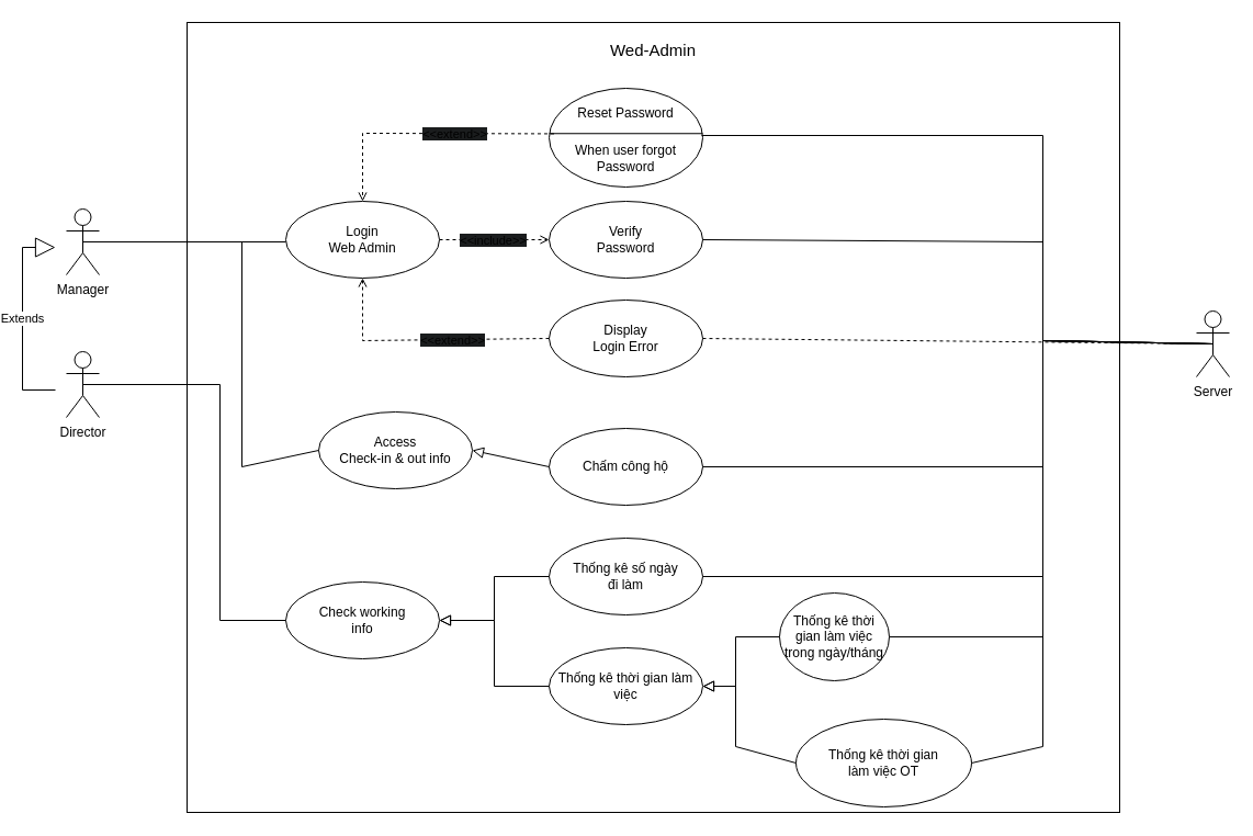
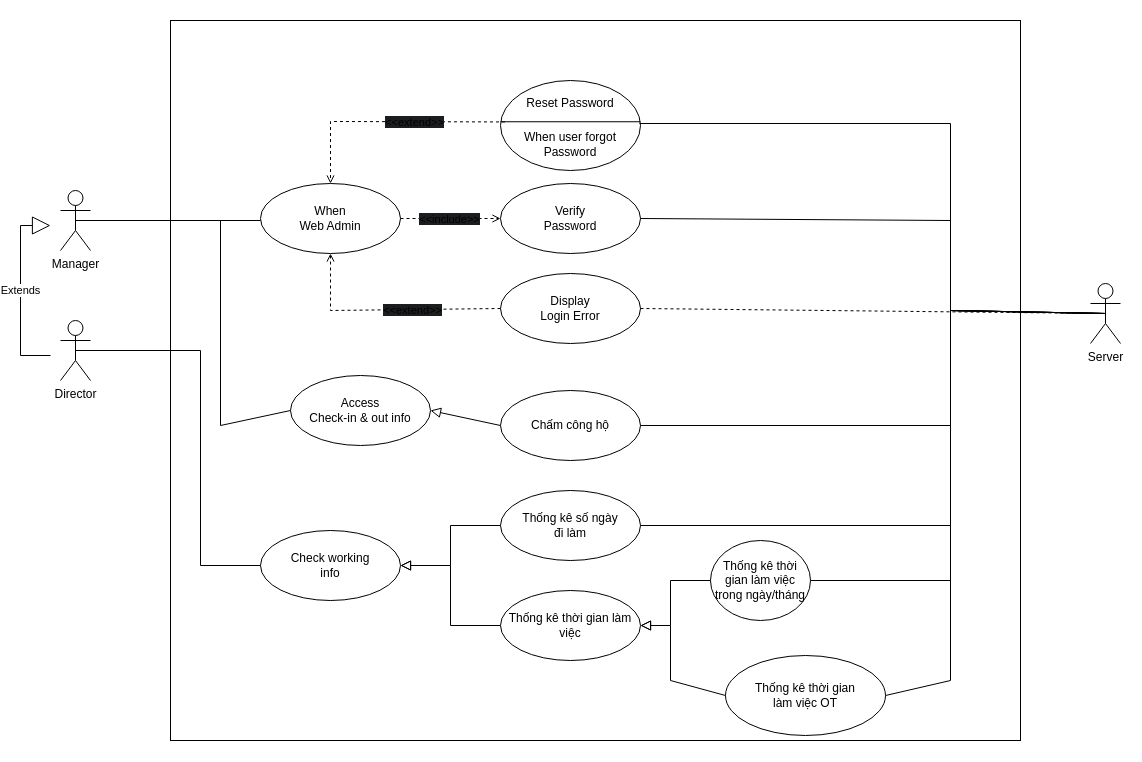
  <mxCell id="0" />
  <mxCell id="1" parent="0" />
  <mxCell id="2" value="" style="rounded=0;whiteSpace=wrap;html=1;" parent="1" vertex="1"><mxGeometry x="170" y="20" width="850" height="720" as="geometry" /></mxCell>
  <mxCell id="3" value="Access&lt;br&gt;Check-in &amp;amp; out info" style="ellipse;whiteSpace=wrap;html=1;" parent="1" vertex="1"><mxGeometry x="290" y="375" width="140" height="70" as="geometry" /></mxCell>
  <mxCell id="4" value="Chấm công hộ" style="ellipse;whiteSpace=wrap;html=1;" parent="1" vertex="1"><mxGeometry x="500" y="390" width="140" height="70" as="geometry" /></mxCell>
- <mxCell id="5" value="Login&lt;br&gt;Web Admin" style="ellipse;whiteSpace=wrap;html=1;" parent="1" vertex="1"><mxGeometry x="260" y="183" width="140" height="70" as="geometry" /></mxCell>
+ <mxCell id="5" value="When&lt;br&gt;Web Admin" style="ellipse;whiteSpace=wrap;html=1;" parent="1" vertex="1"><mxGeometry x="260" y="183" width="140" height="70" as="geometry" /></mxCell>
  <mxCell id="6" value="Thống kê số ngày&lt;br&gt;đi làm" style="ellipse;whiteSpace=wrap;html=1;" parent="1" vertex="1"><mxGeometry x="500" y="490" width="140" height="70" as="geometry" /></mxCell>
  <mxCell id="7" value="Thống kê thời gian làm việc" style="ellipse;whiteSpace=wrap;html=1;" parent="1" vertex="1"><mxGeometry x="500" y="590" width="140" height="70" as="geometry" /></mxCell>
  <mxCell id="8" value="Thống kê thời gian làm việc trong ngày/tháng" style="ellipse;whiteSpace=wrap;html=1;" parent="1" vertex="1"><mxGeometry x="710" y="540" width="100" height="80" as="geometry" /></mxCell>
  <mxCell id="9" value="Thống kê thời gian &lt;br&gt;làm việc OT" style="ellipse;whiteSpace=wrap;html=1;" parent="1" vertex="1"><mxGeometry x="725" y="655" width="160" height="80" as="geometry" /></mxCell>
  <mxCell id="10" value="Director" style="shape=umlActor;verticalLabelPosition=bottom;verticalAlign=top;html=1;" parent="1" vertex="1"><mxGeometry x="60" y="320" width="30" height="60" as="geometry" /></mxCell>
  <mxCell id="11" value="Manager" style="shape=umlActor;verticalLabelPosition=bottom;verticalAlign=top;html=1;" parent="1" vertex="1"><mxGeometry x="60" y="190" width="30" height="60" as="geometry" /></mxCell>
  <mxCell id="12" value="Extends" style="endArrow=block;endSize=16;endFill=0;html=1;rounded=0;" parent="1" edge="1"><mxGeometry width="160" relative="1" as="geometry"><mxPoint x="50" y="355" as="sourcePoint" /><mxPoint x="50" y="225" as="targetPoint" /><Array as="points"><mxPoint x="20" y="355" /><mxPoint x="20" y="225" /></Array></mxGeometry></mxCell>
- <mxCell id="13" value="&lt;font style=&quot;font-size: 15px;&quot;&gt;Wed-Admin&lt;/font&gt;" style="text;html=1;align=center;verticalAlign=middle;whiteSpace=wrap;rounded=0;" parent="1" vertex="1"><mxGeometry x="170" y="30" width="850" height="30" as="geometry" /></mxCell>
  <mxCell id="14" value="Server" style="shape=umlActor;verticalLabelPosition=bottom;verticalAlign=top;html=1;" vertex="1" parent="1"><mxGeometry x="1090" y="283" width="30" height="60" as="geometry" /></mxCell>
  <mxCell id="15" value="Verify&lt;br&gt;Password" style="ellipse;whiteSpace=wrap;html=1;" vertex="1" parent="1"><mxGeometry x="500" y="183" width="140" height="70" as="geometry" /></mxCell>
  <mxCell id="16" value="Display&lt;br&gt;Login Error" style="ellipse;whiteSpace=wrap;html=1;" vertex="1" parent="1"><mxGeometry x="500" y="273" width="140" height="70" as="geometry" /></mxCell>
  <mxCell id="17" value="" style="shape=ellipse;container=1;horizontal=1;horizontalStack=0;resizeParent=1;resizeParentMax=0;resizeLast=0;html=1;dashed=0;collapsible=0;" vertex="1" parent="1"><mxGeometry x="500" y="80" width="140" height="90" as="geometry" /></mxCell>
  <mxCell id="18" value="Reset Password" style="html=1;strokeColor=none;fillColor=none;align=center;verticalAlign=middle;rotatable=0;whiteSpace=wrap;" vertex="1" parent="17"><mxGeometry y="7.5" width="140" height="30" as="geometry" /></mxCell>
  <mxCell id="19" value="" style="line;strokeWidth=1;fillColor=none;rotatable=0;labelPosition=right;points=[];portConstraint=eastwest;dashed=0;resizeWidth=1;" vertex="1" parent="17"><mxGeometry y="37.5" width="140" height="7.5" as="geometry" /></mxCell>
  <mxCell id="20" value="When user forgot&lt;br&gt;Password" style="text;html=1;align=center;verticalAlign=middle;rotatable=0;fillColor=none;strokeColor=none;whiteSpace=wrap;" vertex="1" parent="17"><mxGeometry y="45" width="140" height="37.5" as="geometry" /></mxCell>
  <mxCell id="21" value="" style="html=1;verticalAlign=bottom;labelBackgroundColor=none;endArrow=open;endFill=0;dashed=1;rounded=0;entryX=0.5;entryY=0;entryDx=0;entryDy=0;exitX=0.032;exitY=0.526;exitDx=0;exitDy=0;exitPerimeter=0;" edge="1" parent="1" source="19" target="5"><mxGeometry width="160" relative="1" as="geometry"><mxPoint x="520" y="290" as="sourcePoint" /><mxPoint x="680" y="290" as="targetPoint" /><Array as="points"><mxPoint x="330" y="121" /></Array></mxGeometry></mxCell>
  <mxCell id="22" value="&lt;span style=&quot;background-color: rgb(27, 29, 30);&quot;&gt;&amp;lt;&amp;lt;extend&amp;gt;&amp;gt;&lt;/span&gt;" style="edgeLabel;html=1;align=center;verticalAlign=middle;resizable=0;points=[];" vertex="1" connectable="0" parent="21"><mxGeometry x="-0.312" y="1" relative="1" as="geometry"><mxPoint x="-10" y="-1" as="offset" /></mxGeometry></mxCell>
  <mxCell id="23" value="" style="html=1;verticalAlign=bottom;labelBackgroundColor=none;endArrow=open;endFill=0;dashed=1;rounded=0;exitX=0;exitY=0.5;exitDx=0;exitDy=0;entryX=0.5;entryY=1;entryDx=0;entryDy=0;" edge="1" parent="1" source="16" target="5"><mxGeometry x="-0.22" y="2" width="160" relative="1" as="geometry"><mxPoint x="520" y="290" as="sourcePoint" /><mxPoint x="680" y="290" as="targetPoint" /><Array as="points"><mxPoint x="330" y="310" /></Array><mxPoint as="offset" /></mxGeometry></mxCell>
  <mxCell id="24" value="&lt;span style=&quot;background-color: rgb(27, 29, 30);&quot;&gt;&amp;lt;&amp;lt;extend&amp;gt;&amp;gt;&lt;/span&gt;" style="edgeLabel;html=1;align=center;verticalAlign=middle;resizable=0;points=[];" vertex="1" connectable="0" parent="23"><mxGeometry x="-0.229" y="2" relative="1" as="geometry"><mxPoint x="-1" y="-2" as="offset" /></mxGeometry></mxCell>
  <mxCell id="25" value="" style="html=1;verticalAlign=bottom;labelBackgroundColor=none;endArrow=open;endFill=0;dashed=1;rounded=0;exitX=1;exitY=0.5;exitDx=0;exitDy=0;entryX=0;entryY=0.5;entryDx=0;entryDy=0;" edge="1" parent="1" source="5" target="15"><mxGeometry width="160" relative="1" as="geometry"><mxPoint x="470" y="240" as="sourcePoint" /><mxPoint x="630" y="240" as="targetPoint" /></mxGeometry></mxCell>
  <mxCell id="26" value="&lt;span style=&quot;background-color: rgb(27, 29, 30);&quot;&gt;&amp;lt;&amp;lt;include&amp;gt;&amp;gt;&lt;/span&gt;" style="edgeLabel;html=1;align=center;verticalAlign=middle;resizable=0;points=[];" vertex="1" connectable="0" parent="25"><mxGeometry x="-0.039" relative="1" as="geometry"><mxPoint as="offset" /></mxGeometry></mxCell>
  <mxCell id="27" value="" style="endArrow=none;html=1;rounded=0;exitX=0.5;exitY=0.5;exitDx=0;exitDy=0;exitPerimeter=0;" edge="1" parent="1" source="11"><mxGeometry width="50" height="50" relative="1" as="geometry"><mxPoint x="570" y="450" as="sourcePoint" /><mxPoint x="260" y="220" as="targetPoint" /></mxGeometry></mxCell>
  <mxCell id="28" value="" style="endArrow=none;html=1;rounded=0;exitX=0.5;exitY=0.5;exitDx=0;exitDy=0;exitPerimeter=0;entryX=0;entryY=0.5;entryDx=0;entryDy=0;" edge="1" parent="1" source="11" target="3"><mxGeometry width="50" height="50" relative="1" as="geometry"><mxPoint x="85" y="230" as="sourcePoint" /><mxPoint x="270" y="228" as="targetPoint" /><Array as="points"><mxPoint x="220" y="220" /><mxPoint x="220" y="425" /></Array></mxGeometry></mxCell>
  <mxCell id="29" value="" style="endArrow=none;html=1;rounded=0;exitX=0.993;exitY=0.733;exitDx=0;exitDy=0;exitPerimeter=0;entryX=0.5;entryY=0.5;entryDx=0;entryDy=0;entryPerimeter=0;" edge="1" parent="1" source="19" target="14"><mxGeometry width="50" height="50" relative="1" as="geometry"><mxPoint x="765" y="220" as="sourcePoint" /><mxPoint x="815" y="170" as="targetPoint" /><Array as="points"><mxPoint x="950" y="123" /><mxPoint x="950" y="310" /></Array></mxGeometry></mxCell>
  <mxCell id="30" value="" style="endArrow=none;html=1;rounded=0;exitX=1;exitY=0.5;exitDx=0;exitDy=0;entryX=0.5;entryY=0.5;entryDx=0;entryDy=0;entryPerimeter=0;" edge="1" parent="1" source="15" target="14"><mxGeometry width="50" height="50" relative="1" as="geometry"><mxPoint x="590" y="230" as="sourcePoint" /><mxPoint x="640" y="180" as="targetPoint" /><Array as="points"><mxPoint x="950" y="220" /><mxPoint x="950" y="310" /></Array></mxGeometry></mxCell>
  <mxCell id="31" value="" style="endArrow=none;html=1;rounded=0;exitX=1;exitY=0.5;exitDx=0;exitDy=0;entryX=0.5;entryY=0.5;entryDx=0;entryDy=0;entryPerimeter=0;dashed=1;" edge="1" parent="1" source="16" target="14"><mxGeometry width="50" height="50" relative="1" as="geometry"><mxPoint x="590" y="230" as="sourcePoint" /><mxPoint x="640" y="180" as="targetPoint" /></mxGeometry></mxCell>
  <mxCell id="32" value="" style="endArrow=block;html=1;rounded=0;align=center;verticalAlign=bottom;endFill=0;labelBackgroundColor=none;endSize=8;entryX=1;entryY=0.5;entryDx=0;entryDy=0;exitX=0;exitY=0.5;exitDx=0;exitDy=0;" edge="1" parent="1" source="7" target="41"><mxGeometry relative="1" as="geometry"><mxPoint x="-100" y="510" as="sourcePoint" /><mxPoint x="70" y="510" as="targetPoint" /><Array as="points"><mxPoint x="450" y="625" /><mxPoint x="450" y="565" /></Array></mxGeometry></mxCell>
  <mxCell id="33" value="" style="endArrow=block;html=1;rounded=0;align=center;verticalAlign=bottom;endFill=0;labelBackgroundColor=none;endSize=8;entryX=1;entryY=0.5;entryDx=0;entryDy=0;exitX=0;exitY=0.5;exitDx=0;exitDy=0;" edge="1" parent="1" source="6" target="41"><mxGeometry relative="1" as="geometry"><mxPoint x="-90" y="520" as="sourcePoint" /><mxPoint x="80" y="520" as="targetPoint" /><Array as="points"><mxPoint x="450" y="525" /><mxPoint x="450" y="565" /></Array></mxGeometry></mxCell>
  <mxCell id="34" value="" style="endArrow=block;html=1;rounded=0;align=center;verticalAlign=bottom;endFill=0;labelBackgroundColor=none;endSize=8;entryX=1;entryY=0.5;entryDx=0;entryDy=0;exitX=0;exitY=0.5;exitDx=0;exitDy=0;" edge="1" parent="1" source="4" target="3"><mxGeometry relative="1" as="geometry"><mxPoint x="245" y="500" as="sourcePoint" /><mxPoint x="415" y="500" as="targetPoint" /></mxGeometry></mxCell>
  <mxCell id="35" value="" style="endArrow=block;html=1;rounded=0;align=center;verticalAlign=bottom;endFill=0;labelBackgroundColor=none;endSize=8;entryX=1;entryY=0.5;entryDx=0;entryDy=0;exitX=0;exitY=0.5;exitDx=0;exitDy=0;" edge="1" parent="1" source="8" target="7"><mxGeometry relative="1" as="geometry"><mxPoint x="470" y="725" as="sourcePoint" /><mxPoint x="370" y="525" as="targetPoint" /><Array as="points"><mxPoint x="670" y="580" /><mxPoint x="670" y="625" /></Array></mxGeometry></mxCell>
  <mxCell id="36" value="" style="endArrow=block;html=1;rounded=0;align=center;verticalAlign=bottom;endFill=0;labelBackgroundColor=none;endSize=8;entryX=1;entryY=0.5;entryDx=0;entryDy=0;exitX=0;exitY=0.5;exitDx=0;exitDy=0;" edge="1" parent="1" source="9" target="7"><mxGeometry relative="1" as="geometry"><mxPoint x="720" y="675" as="sourcePoint" /><mxPoint x="650" y="630" as="targetPoint" /><Array as="points"><mxPoint x="670" y="680" /><mxPoint x="670" y="625" /></Array></mxGeometry></mxCell>
  <mxCell id="37" value="" style="endArrow=none;html=1;rounded=0;exitX=1;exitY=0.5;exitDx=0;exitDy=0;entryX=0.5;entryY=0.5;entryDx=0;entryDy=0;entryPerimeter=0;" edge="1" parent="1" source="4" target="14"><mxGeometry width="50" height="50" relative="1" as="geometry"><mxPoint x="650" y="318" as="sourcePoint" /><mxPoint x="1115" y="323" as="targetPoint" /><Array as="points"><mxPoint x="950" y="425" /><mxPoint x="950" y="310" /></Array></mxGeometry></mxCell>
  <mxCell id="38" value="" style="endArrow=none;html=1;rounded=0;exitX=1;exitY=0.5;exitDx=0;exitDy=0;entryX=0.5;entryY=0.5;entryDx=0;entryDy=0;entryPerimeter=0;" edge="1" parent="1" source="6" target="14"><mxGeometry width="50" height="50" relative="1" as="geometry"><mxPoint x="650" y="435" as="sourcePoint" /><mxPoint x="1115" y="323" as="targetPoint" /><Array as="points"><mxPoint x="950" y="525" /><mxPoint x="950" y="310" /></Array></mxGeometry></mxCell>
  <mxCell id="39" value="" style="endArrow=none;html=1;rounded=0;exitX=1;exitY=0.5;exitDx=0;exitDy=0;entryX=0.5;entryY=0.5;entryDx=0;entryDy=0;entryPerimeter=0;" edge="1" parent="1" source="8" target="14"><mxGeometry width="50" height="50" relative="1" as="geometry"><mxPoint x="660" y="445" as="sourcePoint" /><mxPoint x="1125" y="333" as="targetPoint" /><Array as="points"><mxPoint x="950" y="580" /><mxPoint x="950" y="310" /></Array></mxGeometry></mxCell>
  <mxCell id="40" value="" style="endArrow=none;html=1;rounded=0;exitX=1;exitY=0.5;exitDx=0;exitDy=0;" edge="1" parent="1" source="9"><mxGeometry width="50" height="50" relative="1" as="geometry"><mxPoint x="670" y="455" as="sourcePoint" /><mxPoint x="1105" y="313" as="targetPoint" /><Array as="points"><mxPoint x="950" y="680" /><mxPoint x="950" y="310" /></Array></mxGeometry></mxCell>
  <mxCell id="41" value="Check working&lt;br&gt;info" style="ellipse;whiteSpace=wrap;html=1;" vertex="1" parent="1"><mxGeometry x="260" y="530" width="140" height="70" as="geometry" /></mxCell>
  <mxCell id="42" value="" style="endArrow=none;html=1;rounded=0;exitX=0.5;exitY=0.5;exitDx=0;exitDy=0;exitPerimeter=0;entryX=0;entryY=0.5;entryDx=0;entryDy=0;" edge="1" parent="1" source="10" target="41"><mxGeometry width="50" height="50" relative="1" as="geometry"><mxPoint x="85" y="230" as="sourcePoint" /><mxPoint x="270" y="435" as="targetPoint" /><Array as="points"><mxPoint x="200" y="350" /><mxPoint x="200" y="565" /></Array></mxGeometry></mxCell>
